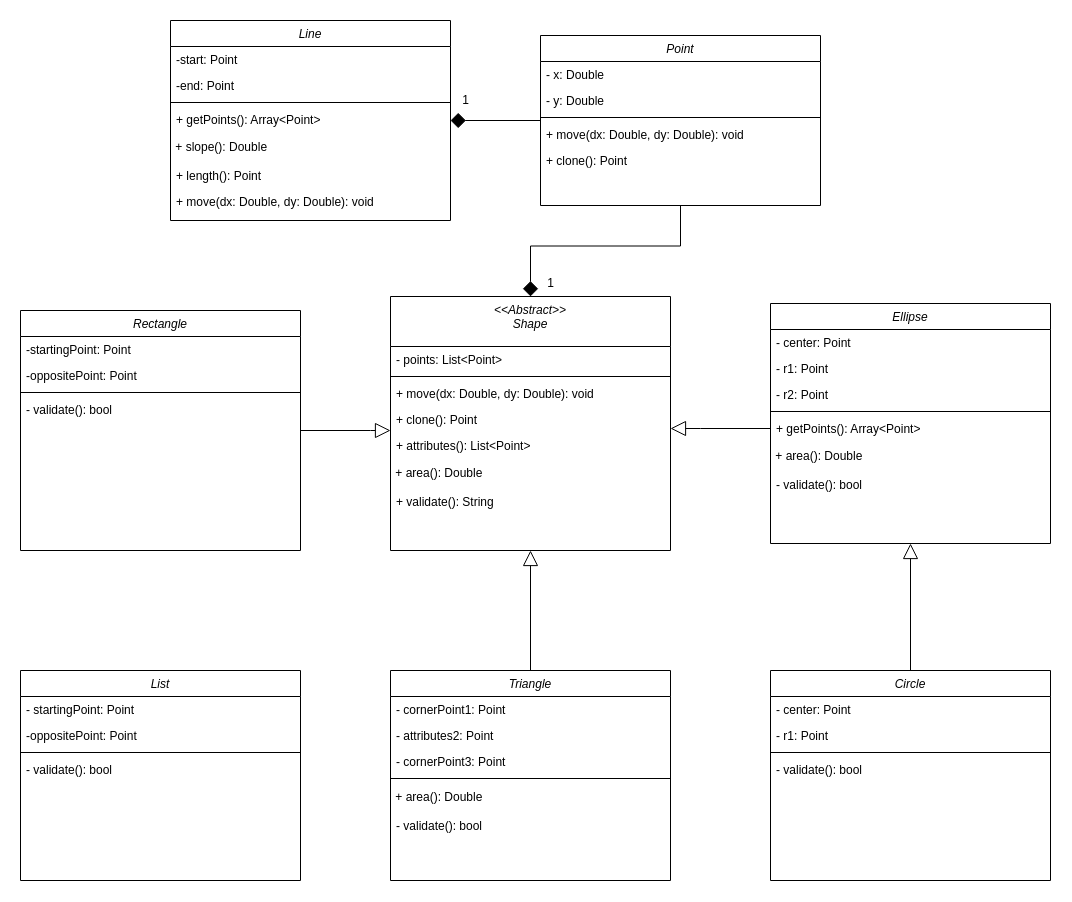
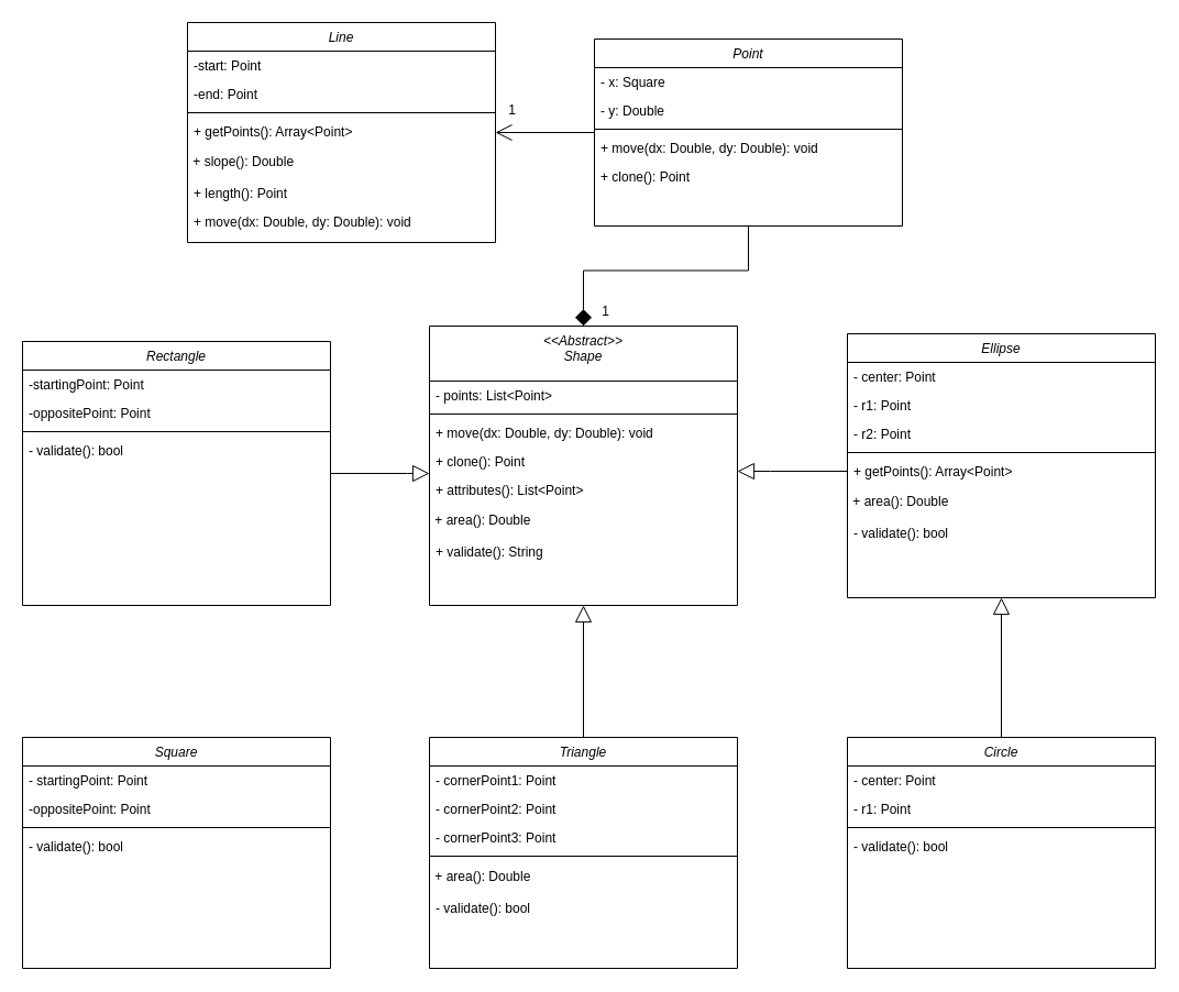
  <mxCell id="0" />
  <mxCell id="1" parent="0" />
  <mxCell id="2" style="edgeStyle=orthogonalEdgeStyle;rounded=0;orthogonalLoop=1;jettySize=auto;html=1;entryX=0.5;entryY=0;entryDx=0;entryDy=0;endArrow=diamond;endFill=1;endSize=13;" parent="1" source="4" target="51" edge="1"><mxGeometry relative="1" as="geometry" /></mxCell>
- <mxCell id="3" style="edgeStyle=orthogonalEdgeStyle;rounded=0;orthogonalLoop=1;jettySize=auto;html=1;endArrow=diamond;endFill=1;endSize=13;" parent="1" source="4" target="10" edge="1"><mxGeometry relative="1" as="geometry" /></mxCell>
+ <mxCell id="3" style="edgeStyle=orthogonalEdgeStyle;rounded=0;orthogonalLoop=1;jettySize=auto;html=1;endArrow=open;endFill=1;endSize=13;" parent="1" source="4" target="10" edge="1"><mxGeometry relative="1" as="geometry" /></mxCell>
  <mxCell id="4" value="Point" style="swimlane;fontStyle=2;align=center;verticalAlign=top;childLayout=stackLayout;horizontal=1;startSize=26;horizontalStack=0;resizeParent=1;resizeLast=0;collapsible=1;marginBottom=0;rounded=0;shadow=0;strokeWidth=1;" parent="1" vertex="1"><mxGeometry x="540" y="35" width="280" height="170" as="geometry"><mxRectangle x="230" y="140" width="160" height="26" as="alternateBounds" /></mxGeometry></mxCell>
- <mxCell id="5" value="- x: Double" style="text;align=left;verticalAlign=top;spacingLeft=4;spacingRight=4;overflow=hidden;rotatable=0;points=[[0,0.5],[1,0.5]];portConstraint=eastwest;" parent="4" vertex="1"><mxGeometry y="26" width="280" height="26" as="geometry" /></mxCell>
+ <mxCell id="5" value="- x: Square" style="text;align=left;verticalAlign=top;spacingLeft=4;spacingRight=4;overflow=hidden;rotatable=0;points=[[0,0.5],[1,0.5]];portConstraint=eastwest;" parent="4" vertex="1"><mxGeometry y="26" width="280" height="26" as="geometry" /></mxCell>
  <mxCell id="6" value="- y: Double" style="text;align=left;verticalAlign=top;spacingLeft=4;spacingRight=4;overflow=hidden;rotatable=0;points=[[0,0.5],[1,0.5]];portConstraint=eastwest;rounded=0;shadow=0;html=0;" parent="4" vertex="1"><mxGeometry y="52" width="280" height="26" as="geometry" /></mxCell>
  <mxCell id="7" value="" style="line;html=1;strokeWidth=1;align=left;verticalAlign=middle;spacingTop=-1;spacingLeft=3;spacingRight=3;rotatable=0;labelPosition=right;points=[];portConstraint=eastwest;" parent="4" vertex="1"><mxGeometry y="78" width="280" height="8" as="geometry" /></mxCell>
  <mxCell id="8" value="+ move(dx: Double, dy: Double): void" style="text;align=left;verticalAlign=top;spacingLeft=4;spacingRight=4;overflow=hidden;rotatable=0;points=[[0,0.5],[1,0.5]];portConstraint=eastwest;" parent="4" vertex="1"><mxGeometry y="86" width="280" height="26" as="geometry" /></mxCell>
  <mxCell id="9" value="+ clone(): Point" style="text;align=left;verticalAlign=top;spacingLeft=4;spacingRight=4;overflow=hidden;rotatable=0;points=[[0,0.5],[1,0.5]];portConstraint=eastwest;" parent="4" vertex="1"><mxGeometry y="112" width="280" height="26" as="geometry" /></mxCell>
  <mxCell id="10" value="Line" style="swimlane;fontStyle=2;align=center;verticalAlign=top;childLayout=stackLayout;horizontal=1;startSize=26;horizontalStack=0;resizeParent=1;resizeLast=0;collapsible=1;marginBottom=0;rounded=0;shadow=0;strokeWidth=1;" parent="1" vertex="1"><mxGeometry x="170" y="20" width="280" height="200" as="geometry"><mxRectangle x="230" y="140" width="160" height="26" as="alternateBounds" /></mxGeometry></mxCell>
  <mxCell id="11" value="-start: Point" style="text;align=left;verticalAlign=top;spacingLeft=4;spacingRight=4;overflow=hidden;rotatable=0;points=[[0,0.5],[1,0.5]];portConstraint=eastwest;" parent="10" vertex="1"><mxGeometry y="26" width="280" height="26" as="geometry" /></mxCell>
  <mxCell id="12" value="-end: Point" style="text;align=left;verticalAlign=top;spacingLeft=4;spacingRight=4;overflow=hidden;rotatable=0;points=[[0,0.5],[1,0.5]];portConstraint=eastwest;rounded=0;shadow=0;html=0;" parent="10" vertex="1"><mxGeometry y="52" width="280" height="26" as="geometry" /></mxCell>
  <mxCell id="13" value="" style="line;html=1;strokeWidth=1;align=left;verticalAlign=middle;spacingTop=-1;spacingLeft=3;spacingRight=3;rotatable=0;labelPosition=right;points=[];portConstraint=eastwest;" parent="10" vertex="1"><mxGeometry y="78" width="280" height="8" as="geometry" /></mxCell>
  <mxCell id="14" value="+ getPoints(): Array&lt;Point&gt;" style="text;align=left;verticalAlign=top;spacingLeft=4;spacingRight=4;overflow=hidden;rotatable=0;points=[[0,0.5],[1,0.5]];portConstraint=eastwest;" parent="10" vertex="1"><mxGeometry y="86" width="280" height="26" as="geometry" /></mxCell>
  <mxCell id="15" value="&amp;nbsp;+ slope(): Double" style="text;html=1;align=left;verticalAlign=middle;resizable=0;points=[];autosize=1;strokeColor=none;fillColor=none;" parent="10" vertex="1"><mxGeometry y="112" width="280" height="30" as="geometry" /></mxCell>
  <mxCell id="16" value="+ length(): Point" style="text;align=left;verticalAlign=top;spacingLeft=4;spacingRight=4;overflow=hidden;rotatable=0;points=[[0,0.5],[1,0.5]];portConstraint=eastwest;" parent="10" vertex="1"><mxGeometry y="142" width="280" height="26" as="geometry" /></mxCell>
  <mxCell id="17" value="+ move(dx: Double, dy: Double): void" style="text;align=left;verticalAlign=top;spacingLeft=4;spacingRight=4;overflow=hidden;rotatable=0;points=[[0,0.5],[1,0.5]];portConstraint=eastwest;" parent="10" vertex="1"><mxGeometry y="168" width="280" height="26" as="geometry" /></mxCell>
  <mxCell id="18" style="edgeStyle=orthogonalEdgeStyle;rounded=0;orthogonalLoop=1;jettySize=auto;html=1;endArrow=block;endFill=0;endSize=13;" parent="1" source="19" target="51" edge="1"><mxGeometry relative="1" as="geometry"><Array as="points"><mxPoint x="370" y="430" /><mxPoint x="370" y="430" /></Array></mxGeometry></mxCell>
  <mxCell id="19" value="Rectangle" style="swimlane;fontStyle=2;align=center;verticalAlign=top;childLayout=stackLayout;horizontal=1;startSize=26;horizontalStack=0;resizeParent=1;resizeLast=0;collapsible=1;marginBottom=0;rounded=0;shadow=0;strokeWidth=1;" parent="1" vertex="1"><mxGeometry x="20" y="310" width="280" height="240" as="geometry"><mxRectangle x="230" y="140" width="160" height="26" as="alternateBounds" /></mxGeometry></mxCell>
  <mxCell id="20" value="-startingPoint: Point" style="text;align=left;verticalAlign=top;spacingLeft=4;spacingRight=4;overflow=hidden;rotatable=0;points=[[0,0.5],[1,0.5]];portConstraint=eastwest;" vertex="1" parent="19"><mxGeometry y="26" width="280" height="26" as="geometry" /></mxCell>
  <mxCell id="21" value="-oppositePoint: Point" style="text;align=left;verticalAlign=top;spacingLeft=4;spacingRight=4;overflow=hidden;rotatable=0;points=[[0,0.5],[1,0.5]];portConstraint=eastwest;" parent="19" vertex="1"><mxGeometry y="52" width="280" height="26" as="geometry" /></mxCell>
  <mxCell id="22" value="" style="line;html=1;strokeWidth=1;align=left;verticalAlign=middle;spacingTop=-1;spacingLeft=3;spacingRight=3;rotatable=0;labelPosition=right;points=[];portConstraint=eastwest;" parent="19" vertex="1"><mxGeometry y="78" width="280" height="8" as="geometry" /></mxCell>
  <mxCell id="23" value="- validate(): bool" style="text;align=left;verticalAlign=top;spacingLeft=4;spacingRight=4;overflow=hidden;rotatable=0;points=[[0,0.5],[1,0.5]];portConstraint=eastwest;" parent="19" vertex="1"><mxGeometry y="86" width="280" height="26" as="geometry" /></mxCell>
- <mxCell id="24" value="List" style="swimlane;fontStyle=2;align=center;verticalAlign=top;childLayout=stackLayout;horizontal=1;startSize=26;horizontalStack=0;resizeParent=1;resizeLast=0;collapsible=1;marginBottom=0;rounded=0;shadow=0;strokeWidth=1;" parent="1" vertex="1"><mxGeometry x="20" y="670" width="280" height="210" as="geometry"><mxRectangle x="230" y="140" width="160" height="26" as="alternateBounds" /></mxGeometry></mxCell>
+ <mxCell id="24" value="Square" style="swimlane;fontStyle=2;align=center;verticalAlign=top;childLayout=stackLayout;horizontal=1;startSize=26;horizontalStack=0;resizeParent=1;resizeLast=0;collapsible=1;marginBottom=0;rounded=0;shadow=0;strokeWidth=1;" parent="1" vertex="1"><mxGeometry x="20" y="670" width="280" height="210" as="geometry"><mxRectangle x="230" y="140" width="160" height="26" as="alternateBounds" /></mxGeometry></mxCell>
  <mxCell id="25" value="- startingPoint: Point" style="text;align=left;verticalAlign=top;spacingLeft=4;spacingRight=4;overflow=hidden;rotatable=0;points=[[0,0.5],[1,0.5]];portConstraint=eastwest;" vertex="1" parent="24"><mxGeometry y="26" width="280" height="26" as="geometry" /></mxCell>
  <mxCell id="26" value="-oppositePoint: Point" style="text;align=left;verticalAlign=top;spacingLeft=4;spacingRight=4;overflow=hidden;rotatable=0;points=[[0,0.5],[1,0.5]];portConstraint=eastwest;" vertex="1" parent="24"><mxGeometry y="52" width="280" height="26" as="geometry" /></mxCell>
  <mxCell id="27" value="" style="line;html=1;strokeWidth=1;align=left;verticalAlign=middle;spacingTop=-1;spacingLeft=3;spacingRight=3;rotatable=0;labelPosition=right;points=[];portConstraint=eastwest;" parent="24" vertex="1"><mxGeometry y="78" width="280" height="8" as="geometry" /></mxCell>
  <mxCell id="28" value="- validate(): bool" style="text;align=left;verticalAlign=top;spacingLeft=4;spacingRight=4;overflow=hidden;rotatable=0;points=[[0,0.5],[1,0.5]];portConstraint=eastwest;" parent="24" vertex="1"><mxGeometry y="86" width="280" height="26" as="geometry" /></mxCell>
  <mxCell id="29" value="Ellipse" style="swimlane;fontStyle=2;align=center;verticalAlign=top;childLayout=stackLayout;horizontal=1;startSize=26;horizontalStack=0;resizeParent=1;resizeLast=0;collapsible=1;marginBottom=0;rounded=0;shadow=0;strokeWidth=1;" parent="1" vertex="1"><mxGeometry x="770" y="303" width="280" height="240" as="geometry"><mxRectangle x="230" y="140" width="160" height="26" as="alternateBounds" /></mxGeometry></mxCell>
  <mxCell id="30" value="- center: Point" style="text;align=left;verticalAlign=top;spacingLeft=4;spacingRight=4;overflow=hidden;rotatable=0;points=[[0,0.5],[1,0.5]];portConstraint=eastwest;" parent="29" vertex="1"><mxGeometry y="26" width="280" height="26" as="geometry" /></mxCell>
  <mxCell id="31" value="- r1: Point" style="text;align=left;verticalAlign=top;spacingLeft=4;spacingRight=4;overflow=hidden;rotatable=0;points=[[0,0.5],[1,0.5]];portConstraint=eastwest;rounded=0;shadow=0;html=0;" parent="29" vertex="1"><mxGeometry y="52" width="280" height="26" as="geometry" /></mxCell>
  <mxCell id="32" value="- r2: Point" style="text;align=left;verticalAlign=top;spacingLeft=4;spacingRight=4;overflow=hidden;rotatable=0;points=[[0,0.5],[1,0.5]];portConstraint=eastwest;rounded=0;shadow=0;html=0;" parent="29" vertex="1"><mxGeometry y="78" width="280" height="26" as="geometry" /></mxCell>
  <mxCell id="33" value="" style="line;html=1;strokeWidth=1;align=left;verticalAlign=middle;spacingTop=-1;spacingLeft=3;spacingRight=3;rotatable=0;labelPosition=right;points=[];portConstraint=eastwest;" parent="29" vertex="1"><mxGeometry y="104" width="280" height="8" as="geometry" /></mxCell>
  <mxCell id="34" value="+ getPoints(): Array&lt;Point&gt;" style="text;align=left;verticalAlign=top;spacingLeft=4;spacingRight=4;overflow=hidden;rotatable=0;points=[[0,0.5],[1,0.5]];portConstraint=eastwest;" parent="29" vertex="1"><mxGeometry y="112" width="280" height="26" as="geometry" /></mxCell>
  <mxCell id="35" value="&amp;nbsp;+ area(): Double" style="text;html=1;align=left;verticalAlign=middle;resizable=0;points=[];autosize=1;strokeColor=none;fillColor=none;" parent="29" vertex="1"><mxGeometry y="138" width="280" height="30" as="geometry" /></mxCell>
  <mxCell id="36" value="- validate(): bool" style="text;align=left;verticalAlign=top;spacingLeft=4;spacingRight=4;overflow=hidden;rotatable=0;points=[[0,0.5],[1,0.5]];portConstraint=eastwest;" parent="29" vertex="1"><mxGeometry y="168" width="280" height="26" as="geometry" /></mxCell>
  <mxCell id="37" style="edgeStyle=orthogonalEdgeStyle;rounded=0;orthogonalLoop=1;jettySize=auto;html=1;entryX=0.5;entryY=1;entryDx=0;entryDy=0;endArrow=block;endFill=0;endSize=13;" parent="1" source="38" target="29" edge="1"><mxGeometry relative="1" as="geometry" /></mxCell>
  <mxCell id="38" value="Circle" style="swimlane;fontStyle=2;align=center;verticalAlign=top;childLayout=stackLayout;horizontal=1;startSize=26;horizontalStack=0;resizeParent=1;resizeLast=0;collapsible=1;marginBottom=0;rounded=0;shadow=0;strokeWidth=1;" parent="1" vertex="1"><mxGeometry x="770" y="670" width="280" height="210" as="geometry"><mxRectangle x="230" y="140" width="160" height="26" as="alternateBounds" /></mxGeometry></mxCell>
  <mxCell id="39" value="- center: Point" style="text;align=left;verticalAlign=top;spacingLeft=4;spacingRight=4;overflow=hidden;rotatable=0;points=[[0,0.5],[1,0.5]];portConstraint=eastwest;" parent="38" vertex="1"><mxGeometry y="26" width="280" height="26" as="geometry" /></mxCell>
  <mxCell id="40" value="- r1: Point" style="text;align=left;verticalAlign=top;spacingLeft=4;spacingRight=4;overflow=hidden;rotatable=0;points=[[0,0.5],[1,0.5]];portConstraint=eastwest;rounded=0;shadow=0;html=0;" parent="38" vertex="1"><mxGeometry y="52" width="280" height="26" as="geometry" /></mxCell>
  <mxCell id="41" value="" style="line;html=1;strokeWidth=1;align=left;verticalAlign=middle;spacingTop=-1;spacingLeft=3;spacingRight=3;rotatable=0;labelPosition=right;points=[];portConstraint=eastwest;" parent="38" vertex="1"><mxGeometry y="78" width="280" height="8" as="geometry" /></mxCell>
  <mxCell id="42" value="- validate(): bool" style="text;align=left;verticalAlign=top;spacingLeft=4;spacingRight=4;overflow=hidden;rotatable=0;points=[[0,0.5],[1,0.5]];portConstraint=eastwest;" parent="38" vertex="1"><mxGeometry y="86" width="280" height="26" as="geometry" /></mxCell>
  <mxCell id="43" style="edgeStyle=orthogonalEdgeStyle;rounded=0;orthogonalLoop=1;jettySize=auto;html=1;entryX=0.5;entryY=1;entryDx=0;entryDy=0;endArrow=block;endFill=0;endSize=13;" parent="1" source="44" target="51" edge="1"><mxGeometry relative="1" as="geometry" /></mxCell>
  <mxCell id="44" value="Triangle" style="swimlane;fontStyle=2;align=center;verticalAlign=top;childLayout=stackLayout;horizontal=1;startSize=26;horizontalStack=0;resizeParent=1;resizeLast=0;collapsible=1;marginBottom=0;rounded=0;shadow=0;strokeWidth=1;" parent="1" vertex="1"><mxGeometry x="390" y="670" width="280" height="210" as="geometry"><mxRectangle x="230" y="140" width="160" height="26" as="alternateBounds" /></mxGeometry></mxCell>
  <mxCell id="45" value="- cornerPoint1: Point" style="text;align=left;verticalAlign=top;spacingLeft=4;spacingRight=4;overflow=hidden;rotatable=0;points=[[0,0.5],[1,0.5]];portConstraint=eastwest;rounded=0;shadow=0;html=0;" parent="44" vertex="1"><mxGeometry y="26" width="280" height="26" as="geometry" /></mxCell>
- <mxCell id="46" value="- attributes2: Point" style="text;align=left;verticalAlign=top;spacingLeft=4;spacingRight=4;overflow=hidden;rotatable=0;points=[[0,0.5],[1,0.5]];portConstraint=eastwest;rounded=0;shadow=0;html=0;" parent="44" vertex="1"><mxGeometry y="52" width="280" height="26" as="geometry" /></mxCell>
+ <mxCell id="46" value="- cornerPoint2: Point" style="text;align=left;verticalAlign=top;spacingLeft=4;spacingRight=4;overflow=hidden;rotatable=0;points=[[0,0.5],[1,0.5]];portConstraint=eastwest;rounded=0;shadow=0;html=0;" parent="44" vertex="1"><mxGeometry y="52" width="280" height="26" as="geometry" /></mxCell>
  <mxCell id="47" value="- cornerPoint3: Point" style="text;align=left;verticalAlign=top;spacingLeft=4;spacingRight=4;overflow=hidden;rotatable=0;points=[[0,0.5],[1,0.5]];portConstraint=eastwest;rounded=0;shadow=0;html=0;" vertex="1" parent="44"><mxGeometry y="78" width="280" height="26" as="geometry" /></mxCell>
  <mxCell id="48" value="" style="line;html=1;strokeWidth=1;align=left;verticalAlign=middle;spacingTop=-1;spacingLeft=3;spacingRight=3;rotatable=0;labelPosition=right;points=[];portConstraint=eastwest;" parent="44" vertex="1"><mxGeometry y="104" width="280" height="8" as="geometry" /></mxCell>
  <mxCell id="49" value="&amp;nbsp;+ area(): Double" style="text;html=1;align=left;verticalAlign=middle;resizable=0;points=[];autosize=1;strokeColor=none;fillColor=none;" parent="44" vertex="1"><mxGeometry y="112" width="280" height="30" as="geometry" /></mxCell>
  <mxCell id="50" value="- validate(): bool" style="text;align=left;verticalAlign=top;spacingLeft=4;spacingRight=4;overflow=hidden;rotatable=0;points=[[0,0.5],[1,0.5]];portConstraint=eastwest;" parent="44" vertex="1"><mxGeometry y="142" width="280" height="26" as="geometry" /></mxCell>
  <mxCell id="51" value="&lt;&lt;Abstract&gt;&gt;&#10;Shape" style="swimlane;fontStyle=2;align=center;verticalAlign=top;childLayout=stackLayout;horizontal=1;startSize=50;horizontalStack=0;resizeParent=1;resizeLast=0;collapsible=1;marginBottom=0;rounded=0;shadow=0;strokeWidth=1;" parent="1" vertex="1"><mxGeometry x="390" y="296" width="280" height="254" as="geometry"><mxRectangle x="230" y="140" width="160" height="26" as="alternateBounds" /></mxGeometry></mxCell>
  <mxCell id="52" value="- points: List&lt;Point&gt;" style="text;align=left;verticalAlign=top;spacingLeft=4;spacingRight=4;overflow=hidden;rotatable=0;points=[[0,0.5],[1,0.5]];portConstraint=eastwest;" parent="51" vertex="1"><mxGeometry y="50" width="280" height="26" as="geometry" /></mxCell>
  <mxCell id="53" value="" style="line;html=1;strokeWidth=1;align=left;verticalAlign=middle;spacingTop=-1;spacingLeft=3;spacingRight=3;rotatable=0;labelPosition=right;points=[];portConstraint=eastwest;" parent="51" vertex="1"><mxGeometry y="76" width="280" height="8" as="geometry" /></mxCell>
  <mxCell id="54" value="+ move(dx: Double, dy: Double): void" style="text;align=left;verticalAlign=top;spacingLeft=4;spacingRight=4;overflow=hidden;rotatable=0;points=[[0,0.5],[1,0.5]];portConstraint=eastwest;" parent="51" vertex="1"><mxGeometry y="84" width="280" height="26" as="geometry" /></mxCell>
  <mxCell id="55" value="+ clone(): Point" style="text;align=left;verticalAlign=top;spacingLeft=4;spacingRight=4;overflow=hidden;rotatable=0;points=[[0,0.5],[1,0.5]];portConstraint=eastwest;" parent="51" vertex="1"><mxGeometry y="110" width="280" height="26" as="geometry" /></mxCell>
  <mxCell id="56" value="+ attributes(): List&lt;Point&gt;" style="text;align=left;verticalAlign=top;spacingLeft=4;spacingRight=4;overflow=hidden;rotatable=0;points=[[0,0.5],[1,0.5]];portConstraint=eastwest;" parent="51" vertex="1"><mxGeometry y="136" width="280" height="26" as="geometry" /></mxCell>
  <mxCell id="57" value="&amp;nbsp;+ area(): Double" style="text;html=1;align=left;verticalAlign=middle;resizable=0;points=[];autosize=1;strokeColor=none;fillColor=none;" vertex="1" parent="51"><mxGeometry y="162" width="280" height="30" as="geometry" /></mxCell>
  <mxCell id="58" value="+ validate(): String" style="text;align=left;verticalAlign=top;spacingLeft=4;spacingRight=4;overflow=hidden;rotatable=0;points=[[0,0.5],[1,0.5]];portConstraint=eastwest;" parent="51" vertex="1"><mxGeometry y="192" width="280" height="26" as="geometry" /></mxCell>
  <mxCell id="59" style="edgeStyle=orthogonalEdgeStyle;rounded=0;orthogonalLoop=1;jettySize=auto;html=1;endSize=13;endArrow=block;endFill=0;" parent="1" source="34" target="51" edge="1"><mxGeometry relative="1" as="geometry"><Array as="points"><mxPoint x="700" y="428" /><mxPoint x="700" y="428" /></Array></mxGeometry></mxCell>
  <mxCell id="60" value="1" style="text;html=1;align=center;verticalAlign=middle;resizable=0;points=[];autosize=1;strokeColor=none;fillColor=none;" vertex="1" parent="1"><mxGeometry x="450" y="85" width="30" height="30" as="geometry" /></mxCell>
  <mxCell id="61" value="1" style="text;html=1;align=center;verticalAlign=middle;resizable=0;points=[];autosize=1;strokeColor=none;fillColor=none;" vertex="1" parent="1"><mxGeometry x="535" y="268" width="30" height="30" as="geometry" /></mxCell>
